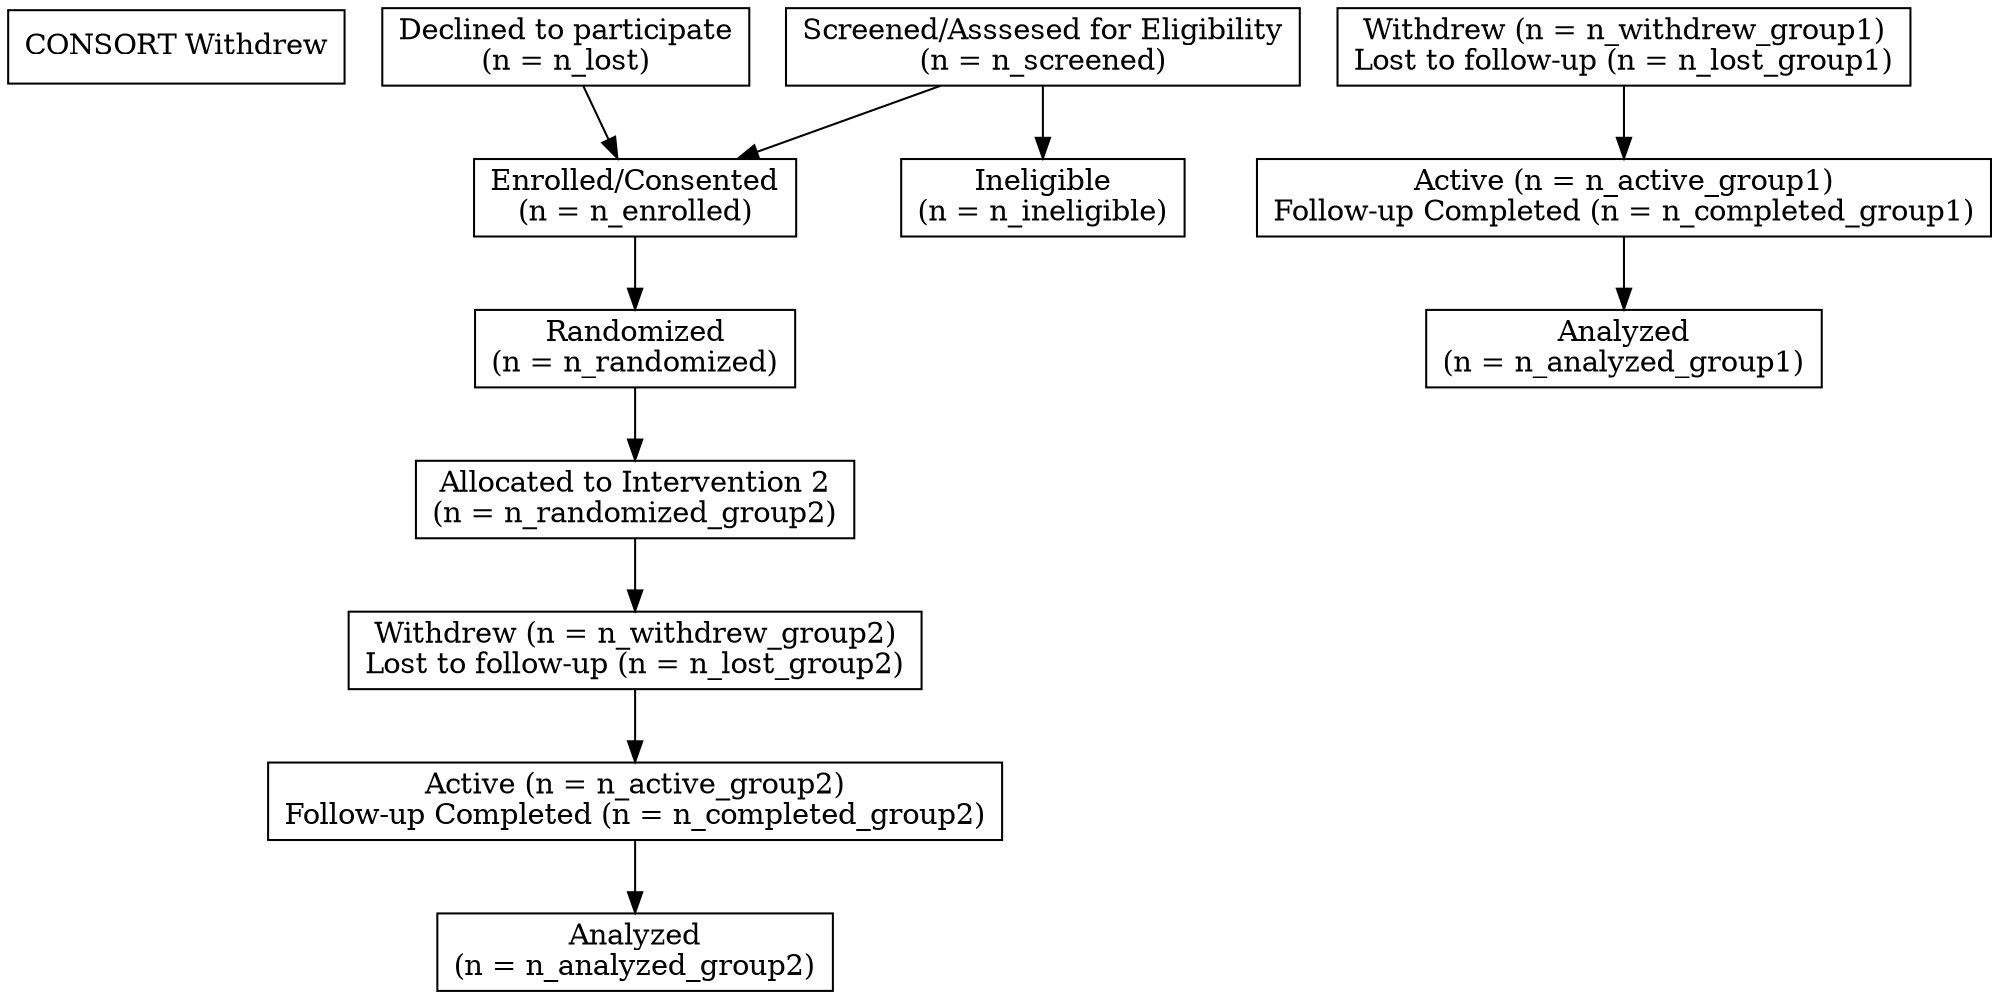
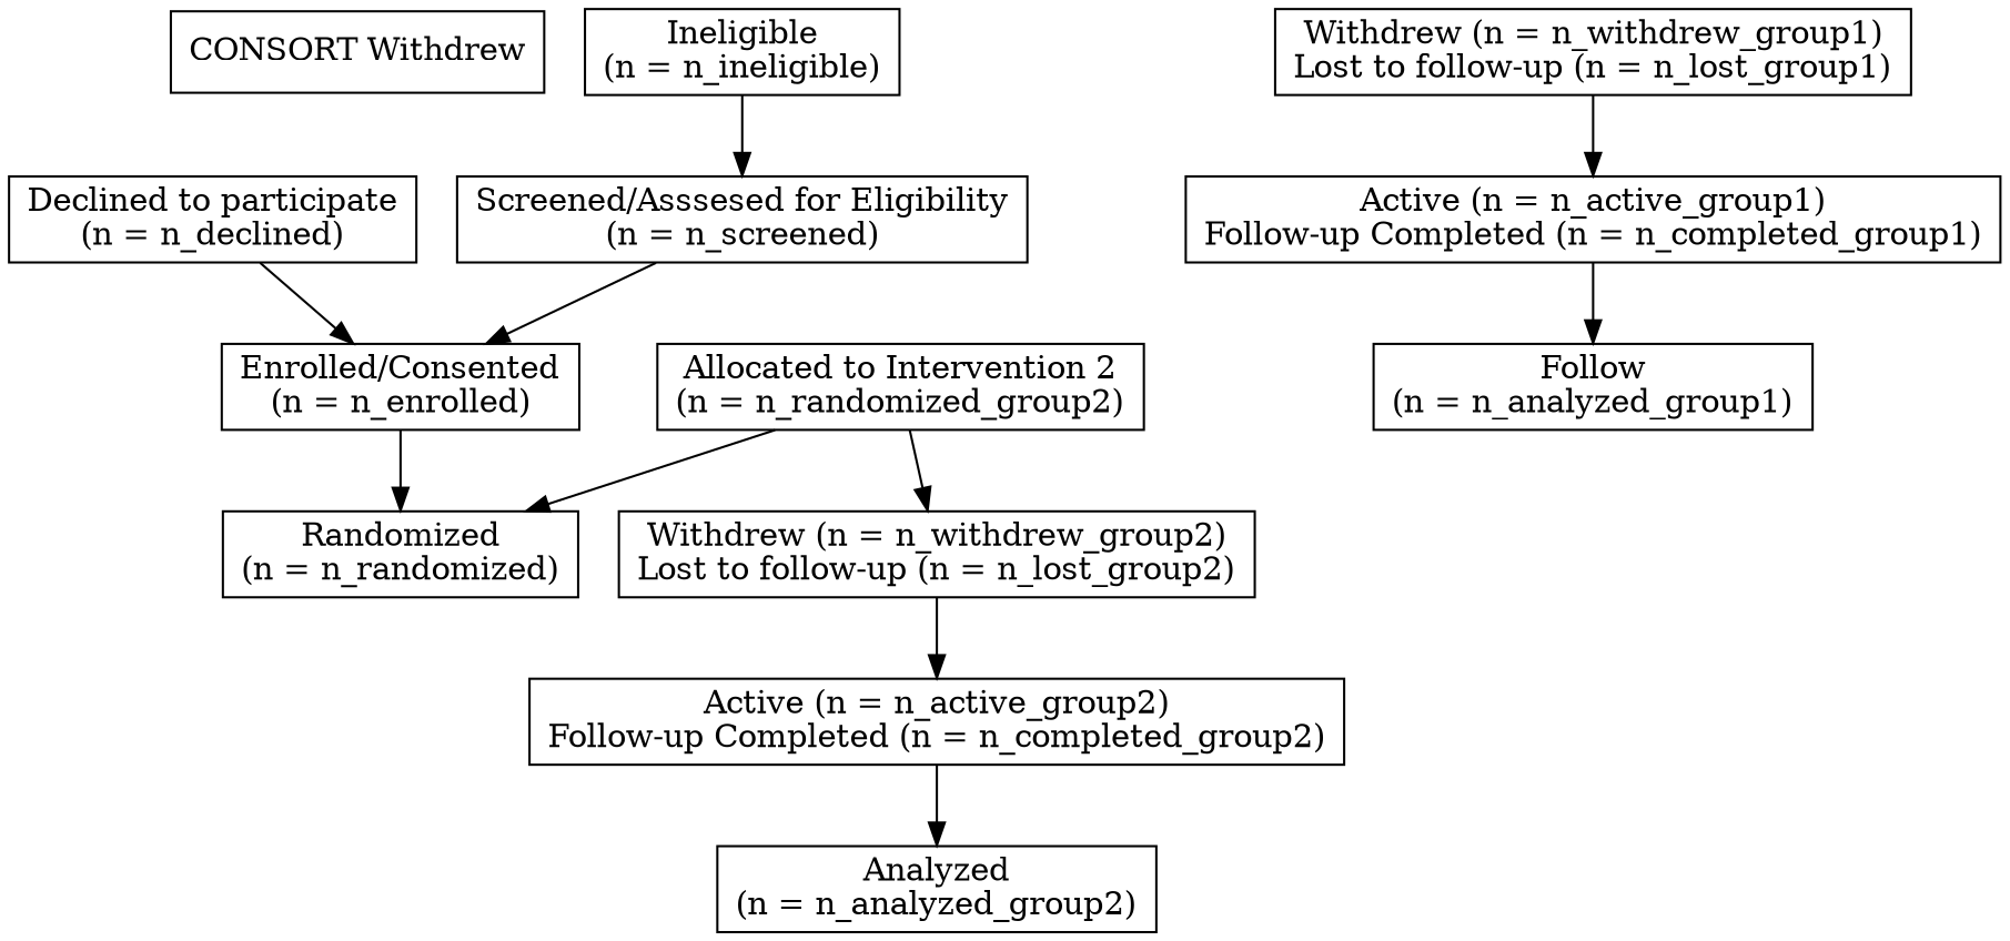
  digraph {
    node [shape=box]
    n1 [label="CONSORT Withdrew"]
    n2 [label="Screened/Asssesed for Eligibility\n(n = n_screened)"]
    n3 [label="Enrolled/Consented\n(n = n_enrolled)"]
    n4 [label="Ineligible\n(n = n_ineligible)"]
    n5 [label="Randomized\n(n = n_randomized)"]
-   n6 [label="Declined to participate\n(n = n_lost)"]
+   n6 [label="Declined to participate\n(n = n_declined)"]
    n7 [label="Allocated to Intervention 2\n(n = n_randomized_group2)"]
    n8 [label="Withdrew (n = n_withdrew_group2)\nLost to follow-up (n = n_lost_group2)"]
    n9 [label="Withdrew (n = n_withdrew_group1)\nLost to follow-up (n = n_lost_group1)"]
    n10 [label="Active (n = n_active_group1)\nFollow-up Completed (n = n_completed_group1)"]
    n11 [label="Active (n = n_active_group2)\nFollow-up Completed (n = n_completed_group2)"]
-   n12 [label="Analyzed\n(n = n_analyzed_group1)"]
+   n12 [label="Follow\n(n = n_analyzed_group1)"]
    n13 [label="Analyzed\n(n = n_analyzed_group2)"]
    n2 -> n3
-   n2 -> n4
+   n4 -> n2
    n3 -> n5
-   n5 -> n7
+   n7 -> n5
    n6 -> n3
    n7 -> n8
    n8 -> n11
    n9 -> n10
    n10 -> n12
    n11 -> n13
  }
